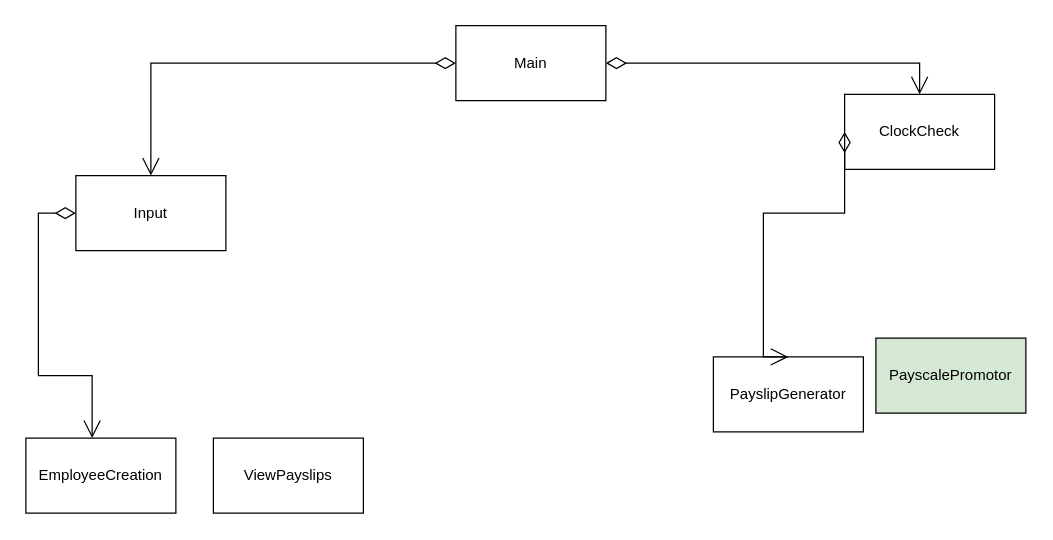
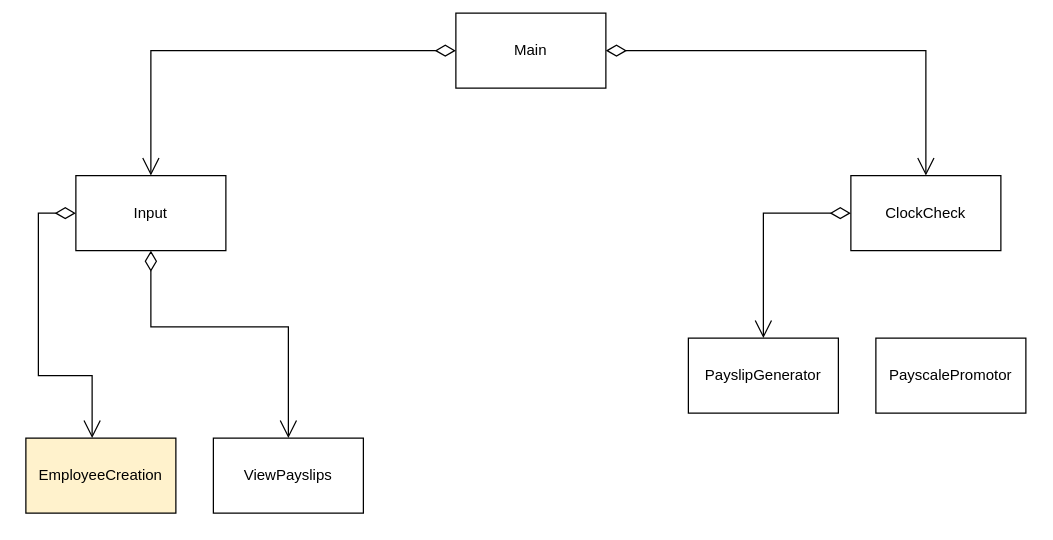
  <mxCell id="0" />
  <mxCell id="1" parent="0" />
- <mxCell id="2" value="Main" style="rounded=0;whiteSpace=wrap;html=1;" vertex="1" parent="1"><mxGeometry x="364" y="20" width="120" height="60" as="geometry" /></mxCell>
+ <mxCell id="2" value="Main" style="rounded=0;whiteSpace=wrap;html=1;" vertex="1" parent="1"><mxGeometry x="364" y="10" width="120" height="60" as="geometry" /></mxCell>
  <mxCell id="3" value="Input" style="rounded=0;whiteSpace=wrap;html=1;" vertex="1" parent="1"><mxGeometry x="60" y="140" width="120" height="60" as="geometry" /></mxCell>
- <mxCell id="4" value="&lt;p style=&quot;margin: 0cm; font-family: Aptos, sans-serif; text-align: start;&quot; class=&quot;MsoNormal&quot;&gt;&lt;span style=&quot;&quot; lang=&quot;EN-GB&quot;&gt;&lt;font style=&quot;font-size: 12px;&quot;&gt;ClockCheck&lt;/font&gt;&lt;/span&gt;&lt;/p&gt;" style="rounded=0;whiteSpace=wrap;html=1;" vertex="1" parent="1"><mxGeometry x="675" y="75" width="120" height="60" as="geometry" /></mxCell>
- <mxCell id="5" value="&lt;p style=&quot;margin: 0cm; font-family: Aptos, sans-serif; text-align: start;&quot; class=&quot;MsoNormal&quot;&gt;&lt;span style=&quot;&quot; lang=&quot;EN-GB&quot;&gt;&lt;font style=&quot;font-size: 12px;&quot;&gt;PayslipGenerator&lt;/font&gt;&lt;/span&gt;&lt;/p&gt;" style="rounded=0;whiteSpace=wrap;html=1;" vertex="1" parent="1"><mxGeometry x="570" y="285" width="120" height="60" as="geometry" /></mxCell>
- <mxCell id="6" value="&lt;p style=&quot;margin: 0cm; font-family: Aptos, sans-serif; text-align: start;&quot; class=&quot;MsoNormal&quot;&gt;&lt;span style=&quot;&quot; lang=&quot;EN-GB&quot;&gt;&lt;font style=&quot;font-size: 12px;&quot;&gt;PayscalePromotor&lt;/font&gt;&lt;/span&gt;&lt;/p&gt;" style="rounded=0;whiteSpace=wrap;html=1;fillColor=#d5e8d4;" vertex="1" parent="1"><mxGeometry x="700" y="270" width="120" height="60" as="geometry" /></mxCell>
+ <mxCell id="4" value="&lt;p style=&quot;margin: 0cm; font-family: Aptos, sans-serif; text-align: start;&quot; class=&quot;MsoNormal&quot;&gt;&lt;span style=&quot;&quot; lang=&quot;EN-GB&quot;&gt;&lt;font style=&quot;font-size: 12px;&quot;&gt;ClockCheck&lt;/font&gt;&lt;/span&gt;&lt;/p&gt;" style="rounded=0;whiteSpace=wrap;html=1;" vertex="1" parent="1"><mxGeometry x="680" y="140" width="120" height="60" as="geometry" /></mxCell>
+ <mxCell id="5" value="&lt;p style=&quot;margin: 0cm; font-family: Aptos, sans-serif; text-align: start;&quot; class=&quot;MsoNormal&quot;&gt;&lt;span style=&quot;&quot; lang=&quot;EN-GB&quot;&gt;&lt;font style=&quot;font-size: 12px;&quot;&gt;PayslipGenerator&lt;/font&gt;&lt;/span&gt;&lt;/p&gt;" style="rounded=0;whiteSpace=wrap;html=1;" vertex="1" parent="1"><mxGeometry x="550" y="270" width="120" height="60" as="geometry" /></mxCell>
+ <mxCell id="6" value="&lt;p style=&quot;margin: 0cm; font-family: Aptos, sans-serif; text-align: start;&quot; class=&quot;MsoNormal&quot;&gt;&lt;span style=&quot;&quot; lang=&quot;EN-GB&quot;&gt;&lt;font style=&quot;font-size: 12px;&quot;&gt;PayscalePromotor&lt;/font&gt;&lt;/span&gt;&lt;/p&gt;" style="rounded=0;whiteSpace=wrap;html=1;" vertex="1" parent="1"><mxGeometry x="700" y="270" width="120" height="60" as="geometry" /></mxCell>
  <mxCell id="7" value="&lt;p style=&quot;margin: 0cm; font-family: Aptos, sans-serif; text-align: start;&quot; class=&quot;MsoNormal&quot;&gt;&lt;span style=&quot;&quot; lang=&quot;EN-GB&quot;&gt;&lt;font style=&quot;font-size: 12px;&quot;&gt;ViewPayslips&lt;/font&gt;&lt;/span&gt;&lt;/p&gt;" style="rounded=0;whiteSpace=wrap;html=1;" vertex="1" parent="1"><mxGeometry x="170" y="350" width="120" height="60" as="geometry" /></mxCell>
- <mxCell id="8" value="&lt;p style=&quot;margin: 0cm; font-family: Aptos, sans-serif; text-align: start;&quot; class=&quot;MsoNormal&quot;&gt;&lt;span style=&quot;&quot; lang=&quot;EN-GB&quot;&gt;&lt;font style=&quot;font-size: 12px;&quot;&gt;EmployeeCreation&lt;/font&gt;&lt;/span&gt;&lt;/p&gt;" style="rounded=0;whiteSpace=wrap;html=1;" vertex="1" parent="1"><mxGeometry x="20" y="350" width="120" height="60" as="geometry" /></mxCell>
+ <mxCell id="8" value="&lt;p style=&quot;margin: 0cm; font-family: Aptos, sans-serif; text-align: start;&quot; class=&quot;MsoNormal&quot;&gt;&lt;span style=&quot;&quot; lang=&quot;EN-GB&quot;&gt;&lt;font style=&quot;font-size: 12px;&quot;&gt;EmployeeCreation&lt;/font&gt;&lt;/span&gt;&lt;/p&gt;" style="rounded=0;whiteSpace=wrap;html=1;fillColor=#fff2cc;" vertex="1" parent="1"><mxGeometry x="20" y="350" width="120" height="60" as="geometry" /></mxCell>
  <mxCell id="9" value="" style="endArrow=open;html=1;endSize=12;startArrow=diamondThin;startSize=14;startFill=0;edgeStyle=orthogonalEdgeStyle;align=left;verticalAlign=bottom;rounded=0;entryX=0.5;entryY=0;entryDx=0;entryDy=0;exitX=0;exitY=0.5;exitDx=0;exitDy=0;" edge="1" parent="1" source="2" target="3"><mxGeometry x="-1" y="3" relative="1" as="geometry"><mxPoint x="300" y="130" as="sourcePoint" /><mxPoint x="500" y="270" as="targetPoint" /></mxGeometry></mxCell>
  <mxCell id="10" value="" style="endArrow=open;html=1;endSize=12;startArrow=diamondThin;startSize=14;startFill=0;edgeStyle=orthogonalEdgeStyle;align=left;verticalAlign=bottom;rounded=0;exitX=1;exitY=0.5;exitDx=0;exitDy=0;entryX=0.5;entryY=0;entryDx=0;entryDy=0;" edge="1" parent="1" source="2" target="4"><mxGeometry x="-1" y="3" relative="1" as="geometry"><mxPoint x="340" y="270" as="sourcePoint" /><mxPoint x="500" y="270" as="targetPoint" /></mxGeometry></mxCell>
+ <mxCell id="11" value="" style="endArrow=open;html=1;endSize=12;startArrow=diamondThin;startSize=14;startFill=0;edgeStyle=orthogonalEdgeStyle;align=left;verticalAlign=bottom;rounded=0;entryX=0.5;entryY=0;entryDx=0;entryDy=0;exitX=0.5;exitY=1;exitDx=0;exitDy=0;" edge="1" parent="1" source="3" target="7"><mxGeometry x="-1" y="3" relative="1" as="geometry"><mxPoint x="110" y="260" as="sourcePoint" /><mxPoint x="500" y="320" as="targetPoint" /><Array as="points"><mxPoint x="120" y="261" /><mxPoint x="230" y="261" /></Array></mxGeometry></mxCell>
  <mxCell id="12" value="" style="endArrow=open;html=1;endSize=12;startArrow=diamondThin;startSize=14;startFill=0;edgeStyle=orthogonalEdgeStyle;align=left;verticalAlign=bottom;rounded=0;exitX=0;exitY=0.5;exitDx=0;exitDy=0;" edge="1" parent="1" source="3"><mxGeometry x="-1" y="3" relative="1" as="geometry"><mxPoint x="40" y="170" as="sourcePoint" /><mxPoint x="73" y="350" as="targetPoint" /><Array as="points"><mxPoint x="30" y="170" /><mxPoint x="30" y="300" /><mxPoint x="73" y="300" /></Array></mxGeometry></mxCell>
  <mxCell id="13" value="" style="endArrow=open;html=1;endSize=12;startArrow=diamondThin;startSize=14;startFill=0;edgeStyle=orthogonalEdgeStyle;align=left;verticalAlign=bottom;rounded=0;exitX=0;exitY=0.5;exitDx=0;exitDy=0;entryX=0.5;entryY=0;entryDx=0;entryDy=0;" edge="1" parent="1" source="4" target="5"><mxGeometry x="-1" y="3" relative="1" as="geometry"><mxPoint x="490" y="230" as="sourcePoint" /><mxPoint x="650" y="230" as="targetPoint" /><Array as="points"><mxPoint x="610" y="170" /></Array></mxGeometry></mxCell>
